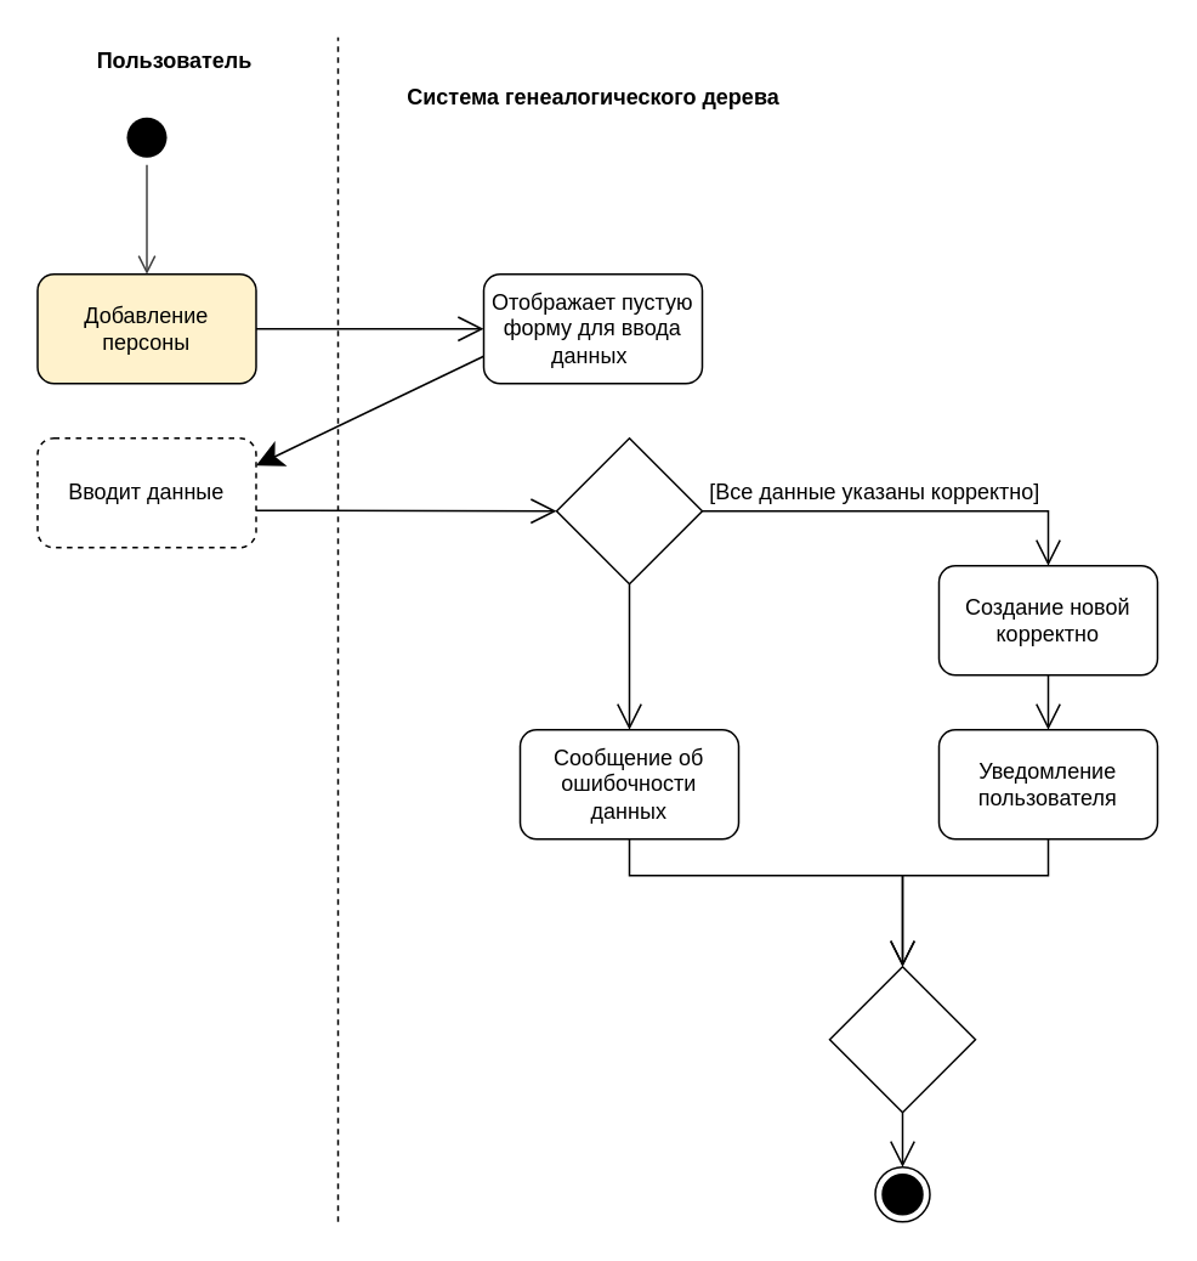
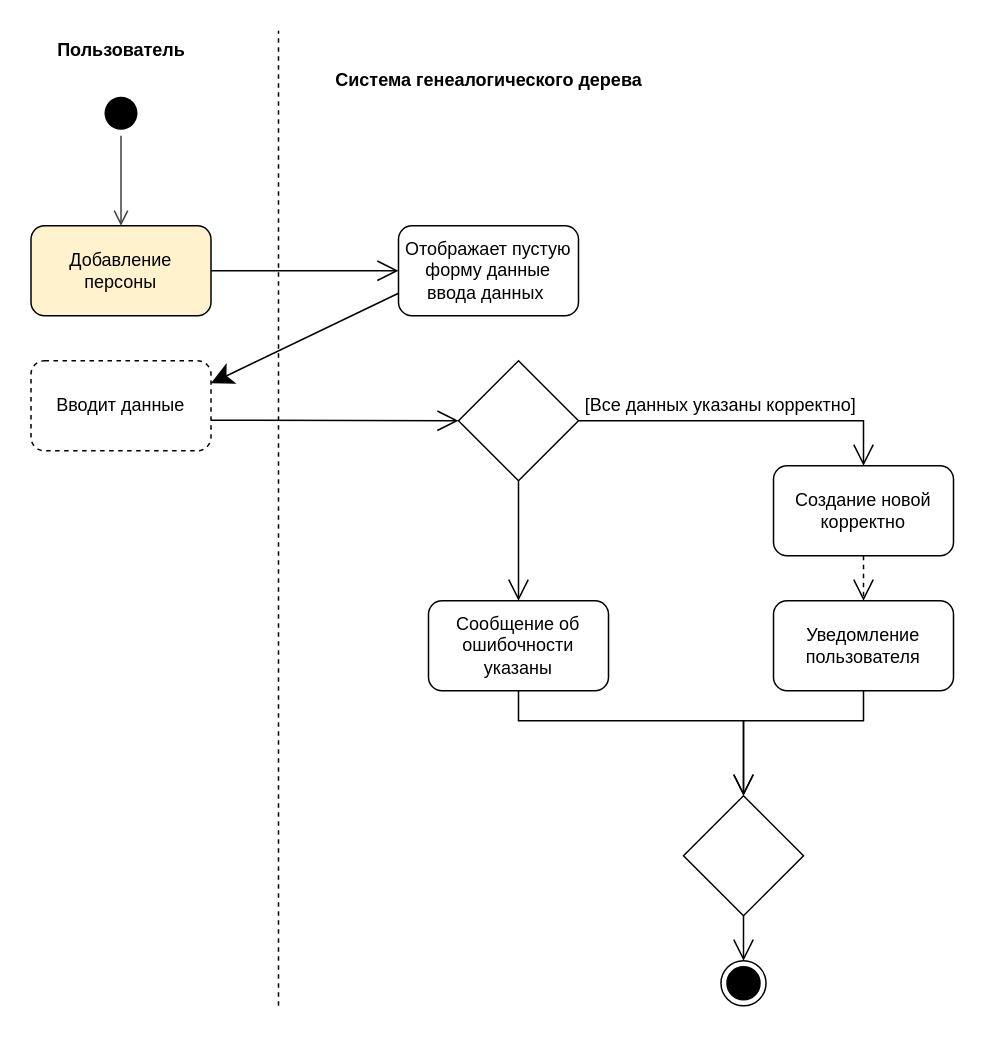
  <mxCell id="0" />
  <mxCell id="1" parent="0" />
  <mxCell id="2" value="" style="endArrow=none;dashed=1;html=1;rounded=0;" parent="1" edge="1"><mxGeometry width="50" height="50" relative="1" as="geometry"><mxPoint x="185" y="670" as="sourcePoint" /><mxPoint x="185" y="20" as="targetPoint" /></mxGeometry></mxCell>
- <mxCell id="3" value="Пользователь" style="text;align=center;fontStyle=1;verticalAlign=middle;spacingLeft=3;spacingRight=3;strokeColor=none;rotatable=0;points=[[0,0.5],[1,0.5]];portConstraint=eastwest;html=1;" parent="1" vertex="1"><mxGeometry x="55" y="20" width="80" height="26" as="geometry" /></mxCell>
+ <mxCell id="3" value="Пользователь" style="text;align=center;fontStyle=1;verticalAlign=middle;spacingLeft=3;spacingRight=3;strokeColor=none;rotatable=0;points=[[0,0.5],[1,0.5]];portConstraint=eastwest;html=1;" parent="1" vertex="1"><mxGeometry x="40" y="20" width="80" height="26" as="geometry" /></mxCell>
  <mxCell id="4" value="Система генеалогического дерева" style="text;align=center;fontStyle=1;verticalAlign=middle;spacingLeft=3;spacingRight=3;strokeColor=none;rotatable=0;points=[[0,0.5],[1,0.5]];portConstraint=eastwest;html=1;" parent="1" vertex="1"><mxGeometry x="285" y="40" width="80" height="26" as="geometry" /></mxCell>
  <mxCell id="5" value="" style="ellipse;html=1;shape=startState;fillColor=#000000;strokeColor=none;" parent="1" vertex="1"><mxGeometry x="65" y="60" width="30" height="30" as="geometry" /></mxCell>
  <mxCell id="6" value="" style="edgeStyle=orthogonalEdgeStyle;html=1;verticalAlign=bottom;endArrow=open;endSize=8;strokeColor=#404040;rounded=0;" parent="1" source="5" edge="1"><mxGeometry relative="1" as="geometry"><mxPoint x="80" y="150" as="targetPoint" /></mxGeometry></mxCell>
  <mxCell id="7" value="Добавление персоны" style="rounded=1;whiteSpace=wrap;html=1;fillColor=#fff2cc;" parent="1" vertex="1"><mxGeometry x="20" y="150" width="120" height="60" as="geometry" /></mxCell>
  <mxCell id="8" value="" style="endArrow=open;endFill=1;endSize=12;html=1;rounded=0;exitX=1;exitY=0.5;exitDx=0;exitDy=0;" parent="1" source="7" edge="1"><mxGeometry width="160" relative="1" as="geometry"><mxPoint x="145" y="190" as="sourcePoint" /><mxPoint x="265" y="180" as="targetPoint" /></mxGeometry></mxCell>
- <mxCell id="9" value="&lt;span style=&quot;line-height: 107%;&quot;&gt;Отображает пустую форму для ввода данных&amp;nbsp;&lt;/span&gt;" style="rounded=1;whiteSpace=wrap;html=1;strokeColor=default;align=center;verticalAlign=middle;fontFamily=Helvetica;fontSize=12;fontColor=default;fillColor=default;" parent="1" vertex="1"><mxGeometry x="265" y="150" width="120" height="60" as="geometry" /></mxCell>
+ <mxCell id="9" value="&lt;span style=&quot;line-height: 107%;&quot;&gt;Отображает пустую форму данные ввода данных&amp;nbsp;&lt;/span&gt;" style="rounded=1;whiteSpace=wrap;html=1;strokeColor=default;align=center;verticalAlign=middle;fontFamily=Helvetica;fontSize=12;fontColor=default;fillColor=default;" parent="1" vertex="1"><mxGeometry x="265" y="150" width="120" height="60" as="geometry" /></mxCell>
  <mxCell id="10" value="" style="endArrow=classic;endFill=1;endSize=12;html=1;rounded=0;exitX=0;exitY=0.75;exitDx=0;exitDy=0;entryX=1;entryY=0.25;entryDx=0;entryDy=0;" parent="1" source="9" target="11" edge="1"><mxGeometry width="160" relative="1" as="geometry"><mxPoint x="150" y="190" as="sourcePoint" /><mxPoint x="155" y="250" as="targetPoint" /></mxGeometry></mxCell>
  <mxCell id="11" value="Вводит данные" style="rounded=1;whiteSpace=wrap;html=1;dashed=1;" parent="1" vertex="1"><mxGeometry x="20" y="240" width="120" height="60" as="geometry" /></mxCell>
  <mxCell id="12" value="" style="rhombus;whiteSpace=wrap;html=1;" parent="1" vertex="1"><mxGeometry x="305" y="240" width="80" height="80" as="geometry" /></mxCell>
  <mxCell id="13" value="" style="endArrow=open;endFill=1;endSize=12;html=1;rounded=0;exitX=1;exitY=0.661;exitDx=0;exitDy=0;entryX=0;entryY=0.5;entryDx=0;entryDy=0;exitPerimeter=0;" parent="1" source="11" target="12" edge="1"><mxGeometry width="160" relative="1" as="geometry"><mxPoint x="275" y="205" as="sourcePoint" /><mxPoint x="150" y="265" as="targetPoint" /></mxGeometry></mxCell>
  <mxCell id="14" value="" style="endArrow=open;endFill=1;endSize=12;html=1;rounded=0;exitX=1;exitY=0.5;exitDx=0;exitDy=0;entryX=0.5;entryY=0;entryDx=0;entryDy=0;" parent="1" source="12" target="18" edge="1"><mxGeometry width="160" relative="1" as="geometry"><mxPoint x="285" y="215" as="sourcePoint" /><mxPoint x="575" y="370" as="targetPoint" /><Array as="points"><mxPoint x="575" y="280" /></Array></mxGeometry></mxCell>
- <mxCell id="15" value="[Все данные указаны корректно]" style="text;html=1;align=center;verticalAlign=middle;whiteSpace=wrap;rounded=0;" parent="1" vertex="1"><mxGeometry x="385" y="255" width="190" height="30" as="geometry" /></mxCell>
+ <mxCell id="15" value="[Все данных указаны корректно]" style="text;html=1;align=center;verticalAlign=middle;whiteSpace=wrap;rounded=0;" parent="1" vertex="1"><mxGeometry x="385" y="255" width="190" height="30" as="geometry" /></mxCell>
  <mxCell id="16" value="" style="endArrow=open;endFill=1;endSize=12;html=1;rounded=0;exitX=0.5;exitY=1;exitDx=0;exitDy=0;" parent="1" source="12" edge="1"><mxGeometry width="160" relative="1" as="geometry"><mxPoint x="295" y="225" as="sourcePoint" /><mxPoint x="345" y="400" as="targetPoint" /></mxGeometry></mxCell>
- <mxCell id="17" value="Сообщение об ошибочности данных" style="rounded=1;whiteSpace=wrap;html=1;" parent="1" vertex="1"><mxGeometry x="285" y="400" width="120" height="60" as="geometry" /></mxCell>
+ <mxCell id="17" value="Сообщение об ошибочности указаны" style="rounded=1;whiteSpace=wrap;html=1;" parent="1" vertex="1"><mxGeometry x="285" y="400" width="120" height="60" as="geometry" /></mxCell>
  <mxCell id="18" value="Создание новой корректно" style="rounded=1;whiteSpace=wrap;html=1;" parent="1" vertex="1"><mxGeometry x="515" y="310" width="120" height="60" as="geometry" /></mxCell>
  <mxCell id="19" value="Уведомление пользователя" style="rounded=1;whiteSpace=wrap;html=1;" parent="1" vertex="1"><mxGeometry x="515" y="400" width="120" height="60" as="geometry" /></mxCell>
- <mxCell id="20" value="" style="endArrow=open;endFill=1;endSize=12;html=1;rounded=0;exitX=0.5;exitY=1;exitDx=0;exitDy=0;entryX=0.5;entryY=0;entryDx=0;entryDy=0;" parent="1" source="18" target="19" edge="1"><mxGeometry width="160" relative="1" as="geometry"><mxPoint x="355" y="330" as="sourcePoint" /><mxPoint x="355" y="410" as="targetPoint" /></mxGeometry></mxCell>
+ <mxCell id="20" value="" style="endArrow=open;endFill=1;endSize=12;html=1;rounded=0;exitX=0.5;exitY=1;exitDx=0;exitDy=0;entryX=0.5;entryY=0;entryDx=0;entryDy=0;dashed=1;" parent="1" source="18" target="19" edge="1"><mxGeometry width="160" relative="1" as="geometry"><mxPoint x="355" y="330" as="sourcePoint" /><mxPoint x="355" y="410" as="targetPoint" /></mxGeometry></mxCell>
  <mxCell id="21" value="" style="ellipse;html=1;shape=endState;fillColor=#000000;strokeColor=default;" parent="1" vertex="1"><mxGeometry x="480" y="640" width="30" height="30" as="geometry" /></mxCell>
  <mxCell id="22" value="" style="endArrow=open;endFill=1;endSize=12;html=1;rounded=0;exitX=0.5;exitY=1;exitDx=0;exitDy=0;" parent="1" source="17" edge="1"><mxGeometry width="160" relative="1" as="geometry"><mxPoint x="355" y="330" as="sourcePoint" /><mxPoint x="495" y="530" as="targetPoint" /><Array as="points"><mxPoint x="345" y="480" /><mxPoint x="495" y="480" /></Array></mxGeometry></mxCell>
  <mxCell id="23" value="" style="endArrow=open;endFill=1;endSize=12;html=1;rounded=0;" parent="1" edge="1"><mxGeometry width="160" relative="1" as="geometry"><mxPoint x="575" y="460" as="sourcePoint" /><mxPoint x="495" y="530" as="targetPoint" /><Array as="points"><mxPoint x="575" y="480" /><mxPoint x="495" y="480" /></Array></mxGeometry></mxCell>
  <mxCell id="24" value="" style="rhombus;whiteSpace=wrap;html=1;" vertex="1" parent="1"><mxGeometry x="455" y="530" width="80" height="80" as="geometry" /></mxCell>
  <mxCell id="25" value="" style="endArrow=open;endFill=1;endSize=12;html=1;rounded=0;exitX=0.5;exitY=1;exitDx=0;exitDy=0;entryX=0.5;entryY=0;entryDx=0;entryDy=0;" edge="1" parent="1" source="24" target="21"><mxGeometry width="160" relative="1" as="geometry"><mxPoint x="355" y="330" as="sourcePoint" /><mxPoint x="355" y="410" as="targetPoint" /></mxGeometry></mxCell>
